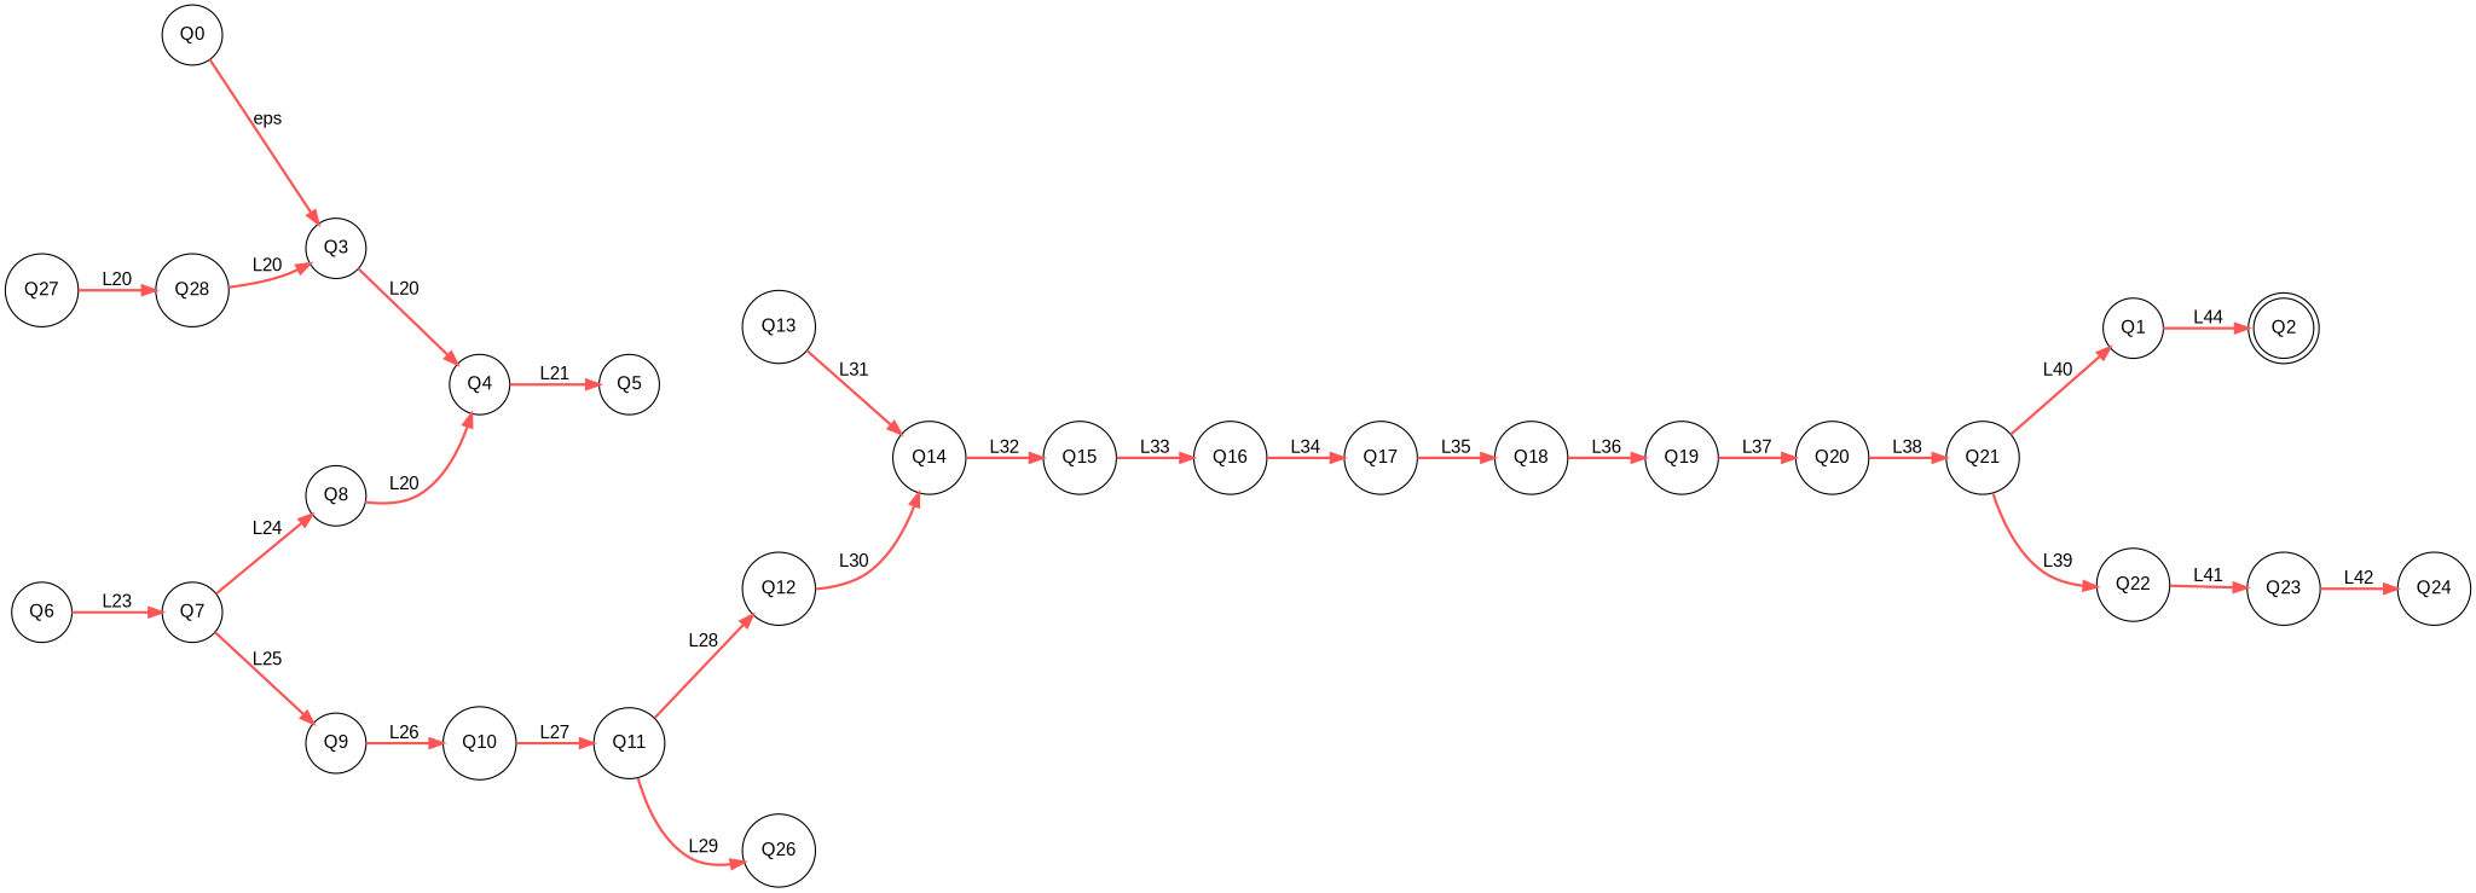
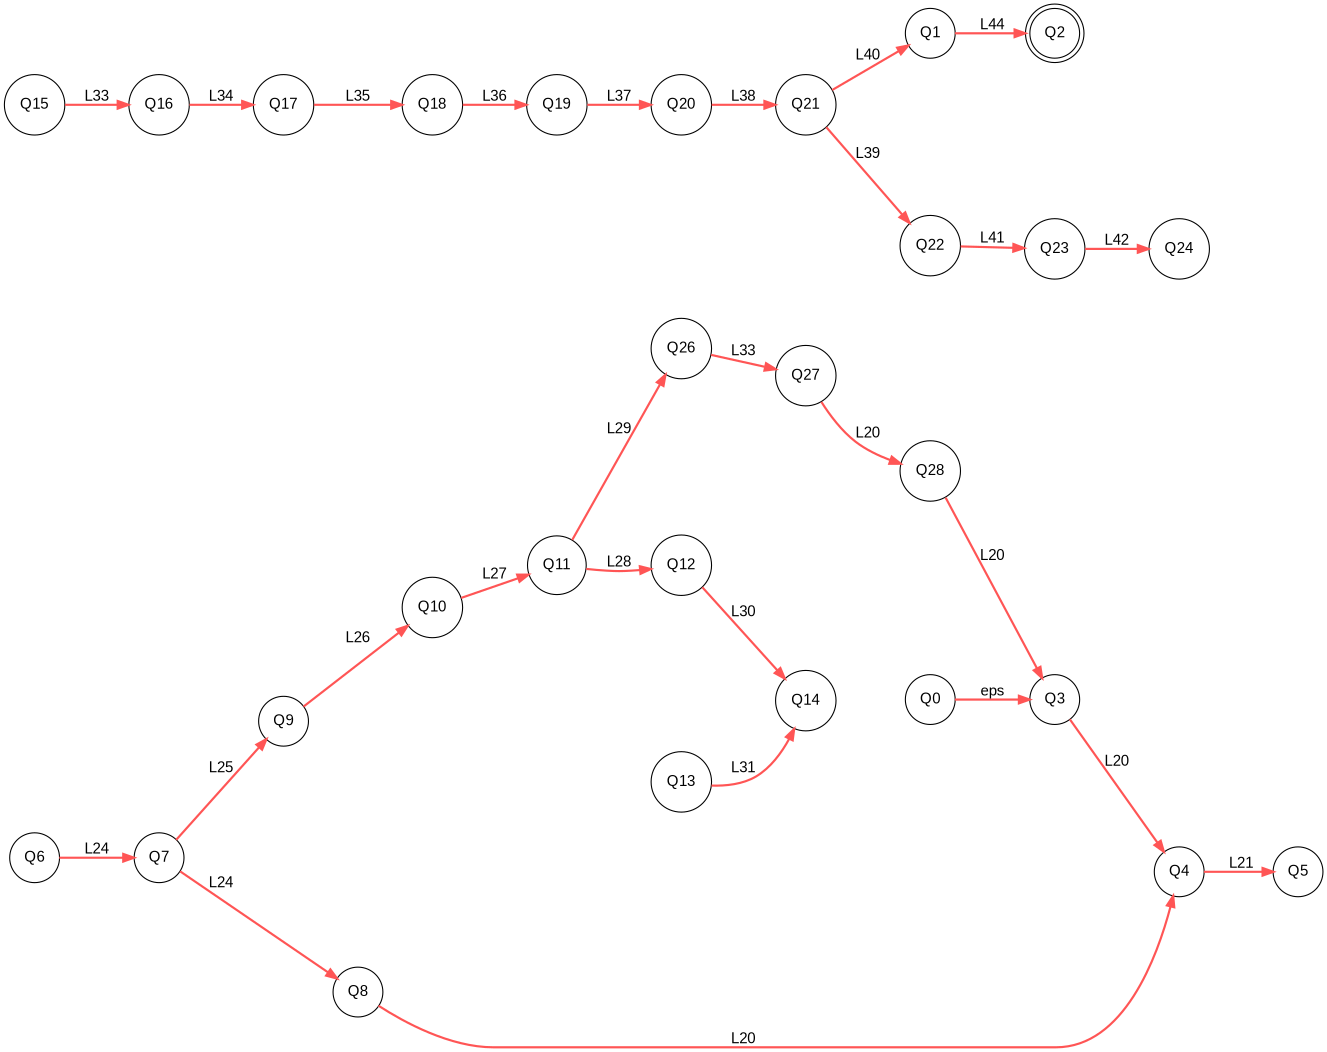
  digraph {
    fontname="Liberation Sans"
    nodesep=2.0
    rankdir=LR
    node [fontname="Liberation Sans" shape=circle]
    edge [color="#ff5555" fontname="Liberation Sans" style=bold]
    Q0
    Q3
    Q4
    Q5
    Q2 [peripheries=2]
    Q1
    Q6
    Q7
    Q8
    Q9
    Q10
    Q11
    Q12
    Q26
    Q14
    Q27
    Q13
    Q28
    Q15
    Q16
    Q17
    Q18
    Q19
    Q20
    Q21
    Q22
    Q23
    Q24
    Q0 -> Q3 [label=eps]
    Q3 -> Q4 [label=L20]
    Q4 -> Q5 [label=L21]
    Q1 -> Q2 [label=L44]
-   Q6 -> Q7 [label=L23]
+   Q6 -> Q7 [label=L24]
    Q7 -> Q8 [label=L24]
    Q7 -> Q9 [label=L25]
    Q8 -> Q4 [label=L20]
    Q9 -> Q10 [label=L26]
    Q10 -> Q11 [label=L27]
    Q11 -> Q12 [label=L28]
    Q11 -> Q26 [label=L29]
    Q12 -> Q14 [label=L30]
-   Q14 -> Q15 [label=L32]
+   Q26 -> Q27 [label=L33]
    Q27 -> Q28 [label=L20]
    Q13 -> Q14 [label=L31]
    Q28 -> Q3 [label=L20]
    Q15 -> Q16 [label=L33]
    Q16 -> Q17 [label=L34]
    Q17 -> Q18 [label=L35]
    Q18 -> Q19 [label=L36]
    Q19 -> Q20 [label=L37]
    Q20 -> Q21 [label=L38]
    Q21 -> Q1 [label=L40]
    Q21 -> Q22 [label=L39]
    Q22 -> Q23 [label=L41]
    Q23 -> Q24 [label=L42]
  }
